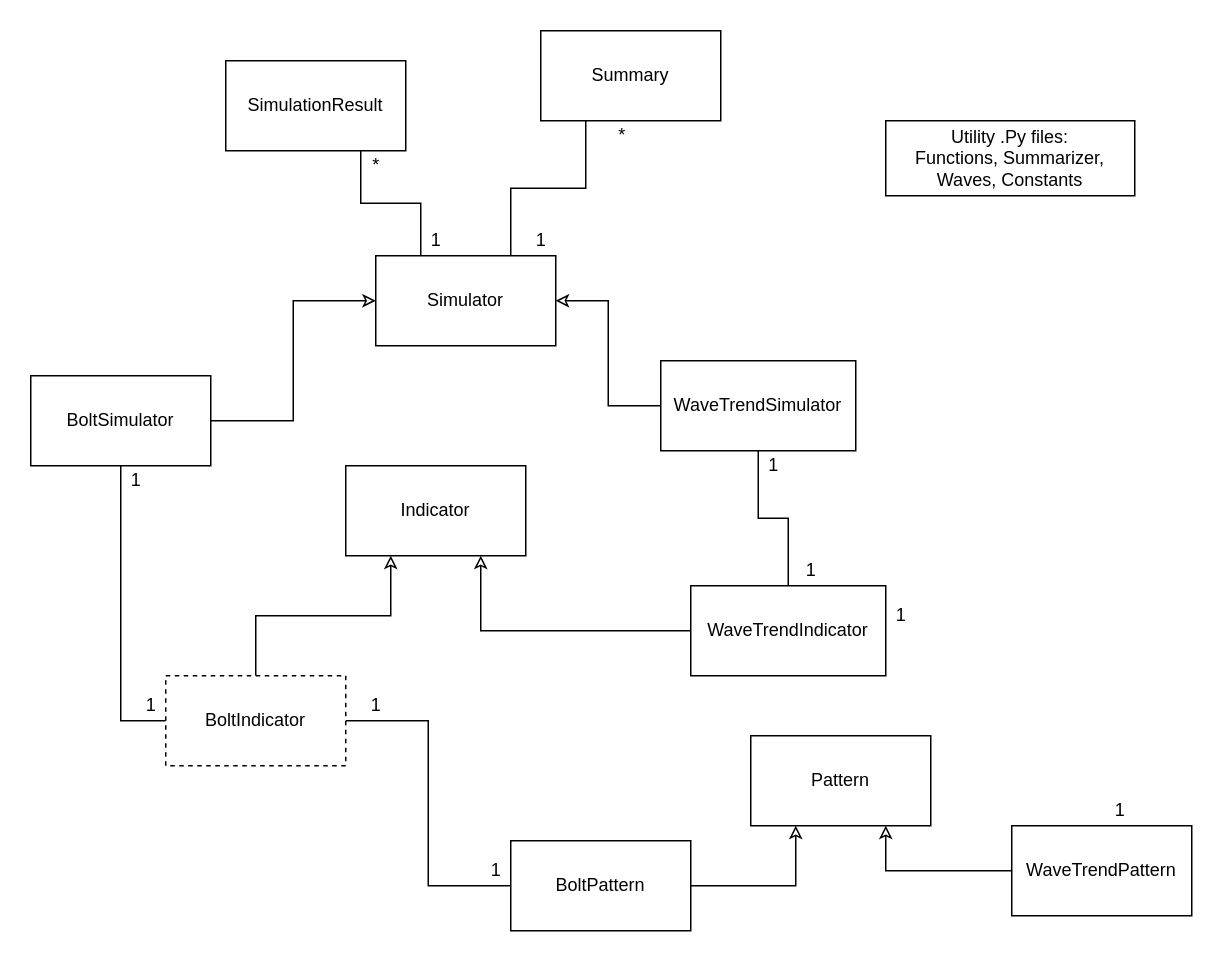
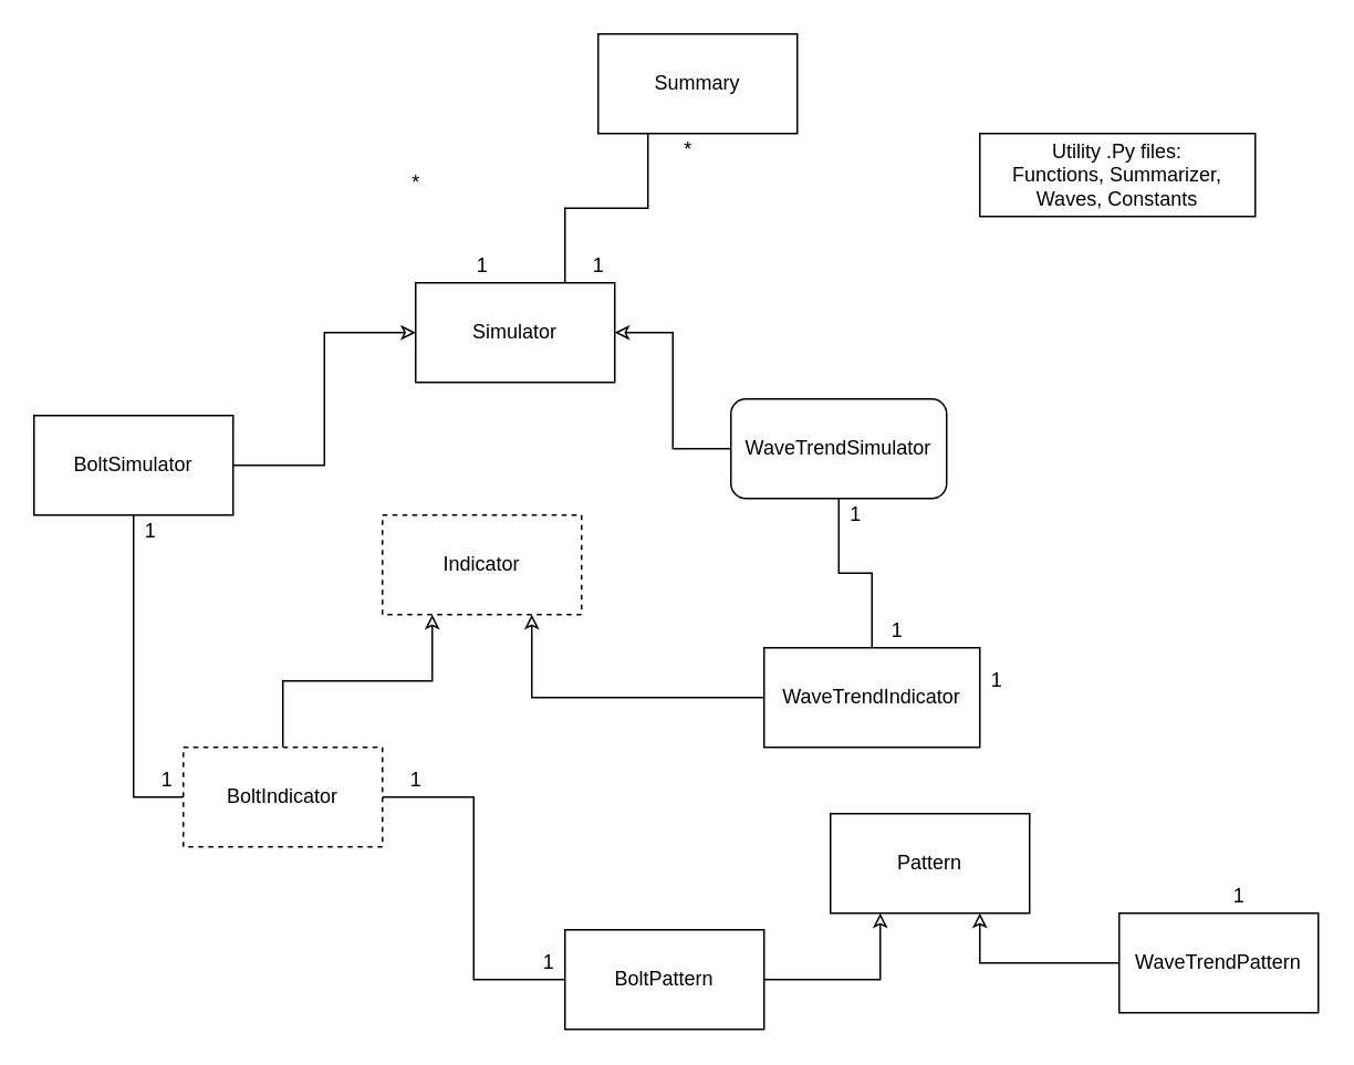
  <mxCell id="0" />
  <mxCell id="1" parent="0" />
- <mxCell id="2" style="edgeStyle=orthogonalEdgeStyle;rounded=0;orthogonalLoop=1;jettySize=auto;html=1;exitX=0.25;exitY=0;exitDx=0;exitDy=0;entryX=0.75;entryY=1;entryDx=0;entryDy=0;endArrow=none;endFill=0;" edge="1" parent="1" source="4" target="22"><mxGeometry relative="1" as="geometry" /></mxCell>
  <mxCell id="3" style="edgeStyle=orthogonalEdgeStyle;rounded=0;orthogonalLoop=1;jettySize=auto;html=1;exitX=0.75;exitY=0;exitDx=0;exitDy=0;entryX=0.25;entryY=1;entryDx=0;entryDy=0;endArrow=none;endFill=0;" edge="1" parent="1" source="4" target="23"><mxGeometry relative="1" as="geometry" /></mxCell>
  <mxCell id="4" value="Simulator" style="rounded=0;whiteSpace=wrap;html=1;" vertex="1" parent="1"><mxGeometry x="250" y="170" width="120" height="60" as="geometry" /></mxCell>
  <mxCell id="5" style="edgeStyle=orthogonalEdgeStyle;rounded=0;orthogonalLoop=1;jettySize=auto;html=1;entryX=0;entryY=0.5;entryDx=0;entryDy=0;endArrow=classic;endFill=0;" edge="1" parent="1" source="7" target="4"><mxGeometry relative="1" as="geometry" /></mxCell>
  <mxCell id="6" style="edgeStyle=orthogonalEdgeStyle;rounded=0;orthogonalLoop=1;jettySize=auto;html=1;entryX=0;entryY=0.5;entryDx=0;entryDy=0;endArrow=none;endFill=0;" edge="1" parent="1" source="7" target="14"><mxGeometry relative="1" as="geometry" /></mxCell>
  <mxCell id="7" value="BoltSimulator" style="rounded=0;whiteSpace=wrap;html=1;" vertex="1" parent="1"><mxGeometry x="20" y="250" width="120" height="60" as="geometry" /></mxCell>
  <mxCell id="8" style="edgeStyle=orthogonalEdgeStyle;rounded=0;orthogonalLoop=1;jettySize=auto;html=1;entryX=1;entryY=0.5;entryDx=0;entryDy=0;endArrow=classic;endFill=0;" edge="1" parent="1" source="10" target="4"><mxGeometry relative="1" as="geometry" /></mxCell>
  <mxCell id="9" style="edgeStyle=orthogonalEdgeStyle;rounded=0;orthogonalLoop=1;jettySize=auto;html=1;entryX=0.5;entryY=0;entryDx=0;entryDy=0;endArrow=none;endFill=0;" edge="1" parent="1" source="10" target="16"><mxGeometry relative="1" as="geometry" /></mxCell>
- <mxCell id="10" value="WaveTrendSimulator" style="rounded=0;whiteSpace=wrap;html=1;" vertex="1" parent="1"><mxGeometry x="440" y="240" width="130" height="60" as="geometry" /></mxCell>
- <mxCell id="11" value="Indicator" style="rounded=0;whiteSpace=wrap;html=1;" vertex="1" parent="1"><mxGeometry x="230" y="310" width="120" height="60" as="geometry" /></mxCell>
+ <mxCell id="10" value="WaveTrendSimulator" style="whiteSpace=wrap;html=1;rounded=1;" vertex="1" parent="1"><mxGeometry x="440" y="240" width="130" height="60" as="geometry" /></mxCell>
+ <mxCell id="11" value="Indicator" style="rounded=0;whiteSpace=wrap;html=1;dashed=1;" vertex="1" parent="1"><mxGeometry x="230" y="310" width="120" height="60" as="geometry" /></mxCell>
  <mxCell id="12" style="edgeStyle=orthogonalEdgeStyle;rounded=0;orthogonalLoop=1;jettySize=auto;html=1;entryX=0.25;entryY=1;entryDx=0;entryDy=0;endArrow=classic;endFill=0;" edge="1" parent="1" source="14" target="11"><mxGeometry relative="1" as="geometry" /></mxCell>
  <mxCell id="13" style="edgeStyle=orthogonalEdgeStyle;rounded=0;orthogonalLoop=1;jettySize=auto;html=1;entryX=0;entryY=0.5;entryDx=0;entryDy=0;endArrow=none;endFill=0;" edge="1" parent="1" source="14" target="19"><mxGeometry relative="1" as="geometry" /></mxCell>
  <mxCell id="14" value="BoltIndicator" style="rounded=0;whiteSpace=wrap;html=1;dashed=1;" vertex="1" parent="1"><mxGeometry x="110" y="450" width="120" height="60" as="geometry" /></mxCell>
  <mxCell id="15" style="edgeStyle=orthogonalEdgeStyle;rounded=0;orthogonalLoop=1;jettySize=auto;html=1;entryX=0.75;entryY=1;entryDx=0;entryDy=0;endArrow=classic;endFill=0;" edge="1" parent="1" source="16" target="11"><mxGeometry relative="1" as="geometry" /></mxCell>
  <mxCell id="16" value="WaveTrendIndicator" style="rounded=0;whiteSpace=wrap;html=1;" vertex="1" parent="1"><mxGeometry x="460" y="390" width="130" height="60" as="geometry" /></mxCell>
  <mxCell id="17" value="Pattern" style="rounded=0;whiteSpace=wrap;html=1;" vertex="1" parent="1"><mxGeometry x="500" y="490" width="120" height="60" as="geometry" /></mxCell>
  <mxCell id="18" style="edgeStyle=orthogonalEdgeStyle;rounded=0;orthogonalLoop=1;jettySize=auto;html=1;entryX=0.25;entryY=1;entryDx=0;entryDy=0;endArrow=classic;endFill=0;" edge="1" parent="1" source="19" target="17"><mxGeometry relative="1" as="geometry" /></mxCell>
  <mxCell id="19" value="BoltPattern" style="rounded=0;whiteSpace=wrap;html=1;" vertex="1" parent="1"><mxGeometry x="340" y="560" width="120" height="60" as="geometry" /></mxCell>
  <mxCell id="20" style="edgeStyle=orthogonalEdgeStyle;rounded=0;orthogonalLoop=1;jettySize=auto;html=1;entryX=0.75;entryY=1;entryDx=0;entryDy=0;endArrow=classic;endFill=0;" edge="1" parent="1" source="21" target="17"><mxGeometry relative="1" as="geometry" /></mxCell>
  <mxCell id="21" value="WaveTrendPattern" style="rounded=0;whiteSpace=wrap;html=1;" vertex="1" parent="1"><mxGeometry x="674" y="550" width="120" height="60" as="geometry" /></mxCell>
- <mxCell id="22" value="SimulationResult" style="rounded=0;whiteSpace=wrap;html=1;" vertex="1" parent="1"><mxGeometry x="150" y="40" width="120" height="60" as="geometry" /></mxCell>
  <mxCell id="23" value="Summary" style="rounded=0;whiteSpace=wrap;html=1;" vertex="1" parent="1"><mxGeometry x="360" y="20" width="120" height="60" as="geometry" /></mxCell>
  <mxCell id="24" value="Utility .Py files:&lt;br&gt;Functions, Summarizer, Waves, Constants" style="rounded=0;whiteSpace=wrap;html=1;" vertex="1" parent="1"><mxGeometry x="590" y="80" width="166" height="50" as="geometry" /></mxCell>
  <mxCell id="25" value="*" style="text;html=1;align=center;verticalAlign=middle;resizable=0;points=[];autosize=1;" vertex="1" parent="1"><mxGeometry x="404" y="80" width="20" height="20" as="geometry" /></mxCell>
  <mxCell id="26" value="1" style="text;html=1;align=center;verticalAlign=middle;resizable=0;points=[];autosize=1;" vertex="1" parent="1"><mxGeometry x="350" y="150" width="20" height="20" as="geometry" /></mxCell>
  <mxCell id="27" value="1" style="text;html=1;align=center;verticalAlign=middle;resizable=0;points=[];autosize=1;" vertex="1" parent="1"><mxGeometry x="280" y="150" width="20" height="20" as="geometry" /></mxCell>
  <mxCell id="28" value="*" style="text;html=1;align=center;verticalAlign=middle;resizable=0;points=[];autosize=1;" vertex="1" parent="1"><mxGeometry x="240" y="100" width="20" height="20" as="geometry" /></mxCell>
  <mxCell id="29" value="1" style="text;html=1;align=center;verticalAlign=middle;resizable=0;points=[];autosize=1;" vertex="1" parent="1"><mxGeometry x="80" y="310" width="20" height="20" as="geometry" /></mxCell>
  <mxCell id="30" value="1" style="text;html=1;align=center;verticalAlign=middle;resizable=0;points=[];autosize=1;" vertex="1" parent="1"><mxGeometry x="90" y="460" width="20" height="20" as="geometry" /></mxCell>
  <mxCell id="31" value="1" style="text;html=1;align=center;verticalAlign=middle;resizable=0;points=[];autosize=1;" vertex="1" parent="1"><mxGeometry x="240" y="460" width="20" height="20" as="geometry" /></mxCell>
  <mxCell id="32" value="1" style="text;html=1;align=center;verticalAlign=middle;resizable=0;points=[];autosize=1;" vertex="1" parent="1"><mxGeometry x="320" y="570" width="20" height="20" as="geometry" /></mxCell>
  <mxCell id="33" value="1" style="text;html=1;align=center;verticalAlign=middle;resizable=0;points=[];autosize=1;" vertex="1" parent="1"><mxGeometry x="590" y="400" width="20" height="20" as="geometry" /></mxCell>
  <mxCell id="34" value="1" style="text;html=1;align=center;verticalAlign=middle;resizable=0;points=[];autosize=1;" vertex="1" parent="1"><mxGeometry x="736" y="530" width="20" height="20" as="geometry" /></mxCell>
  <mxCell id="35" value="1" style="text;html=1;align=center;verticalAlign=middle;resizable=0;points=[];autosize=1;" vertex="1" parent="1"><mxGeometry x="530" y="370" width="20" height="20" as="geometry" /></mxCell>
  <mxCell id="36" value="1" style="text;html=1;align=center;verticalAlign=middle;resizable=0;points=[];autosize=1;" vertex="1" parent="1"><mxGeometry x="505" y="300" width="20" height="20" as="geometry" /></mxCell>
